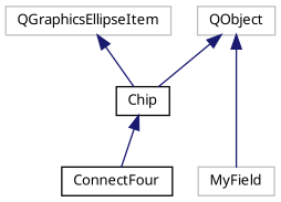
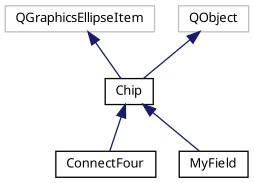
  digraph {
    fontname="Noto Sans"
    rankdir=TB
    node [color=black fillcolor=white fontname="Noto Sans" fontsize=10 shape=record style=filled]
    edge [color=midnightblue dir=back fontname="Noto Sans" fontsize=10 labelfontname=Helvetica labelfontsize=10 style=solid]
    n1 [color=grey75 height=0.2 label=QGraphicsEllipseItem width=0.4]
    n2 [height=0.2 label=Chip width=0.4]
    n3 [height=0.2 label=ConnectFour width=0.4]
-   n4 [color=grey75 height=0.2 label=MyField width=0.4]
+   n4 [height=0.2 label=MyField width=0.4]
    n5 [color=grey75 height=0.2 label=QObject width=0.4]
    n1 -> n2
    n2 -> n3
    n5 -> n2
-   n5 -> n4
+   n2 -> n4
  }
